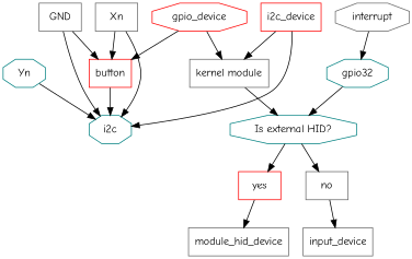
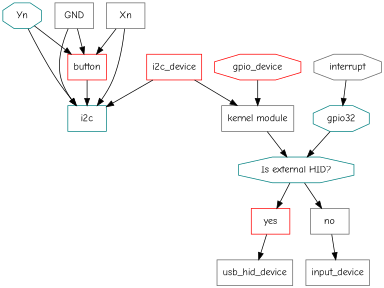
  digraph {
    fontname="Comic Neue"
    node [color=gray40 fontname="Comic Neue" shape=box]
    edge [fontname="Comic Neue"]
    button [color=red]
-   i2c [color=teal shape=octagon]
+   i2c [color=teal]
    Xn
    Yn [color=teal shape=octagon]
    GND
    interrupt [shape=octagon]
    gpio32 [color=teal shape=octagon]
    n8 [color=teal label="Is external HID?" shape=octagon]
    gpio_device [color=red shape=octagon]
    n10 [label="kernel module"]
    yes [color=red]
    no
    i2c_device [color=red]
-   usb_hid_device [label=module_hid_device]
+   usb_hid_device
    input_device
    button -> i2c
    Xn -> button
    Xn -> i2c
-   gpio_device -> button
+   Yn -> button
    Yn -> i2c
    GND -> button
    GND -> i2c
    interrupt -> gpio32
    gpio32 -> n8
    n8 -> yes
    n8 -> no
    gpio_device -> n10
    n10 -> n8
    yes -> usb_hid_device
    no -> input_device
    i2c_device -> i2c
    i2c_device -> n10
  }
